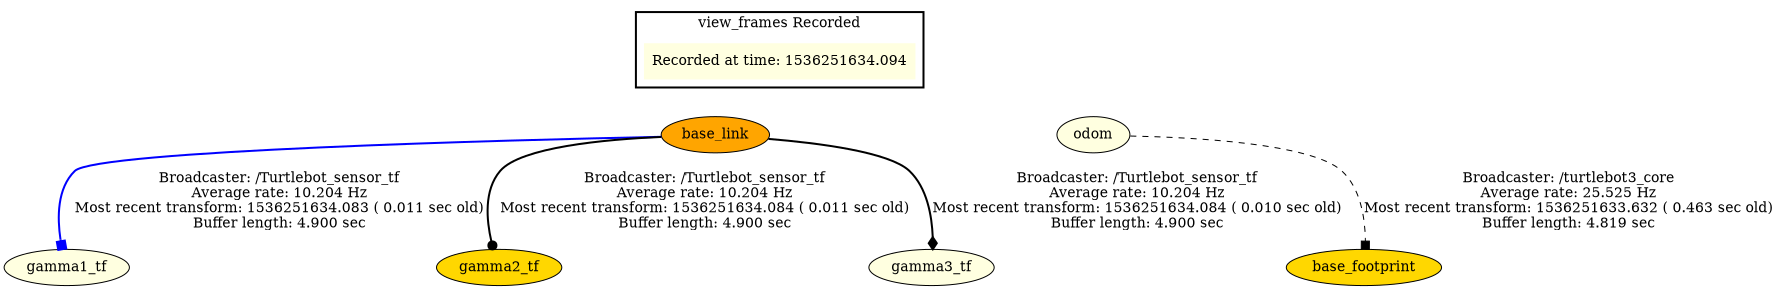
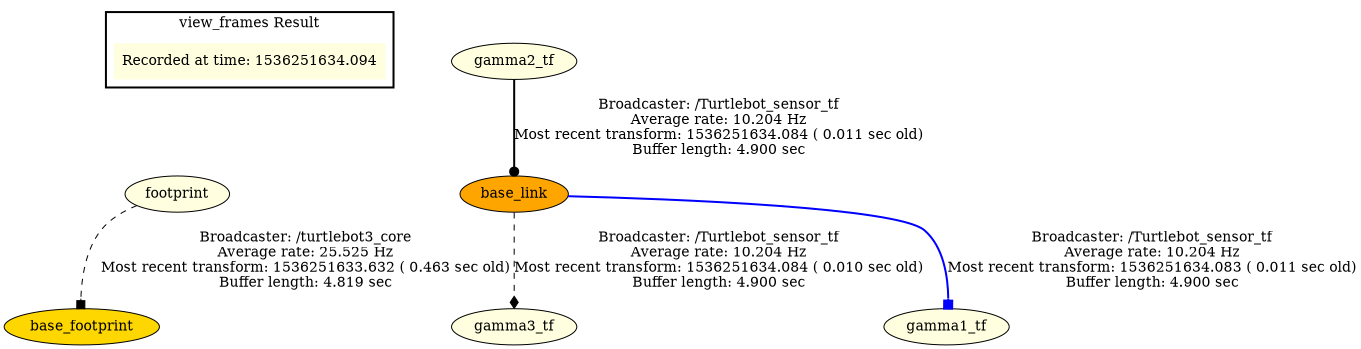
  digraph {
    node [fillcolor=lightyellow style=filled]
    edge [style=invis color=black]
    "Recorded at time: 1536251634.094" [shape=plaintext]
    base_link [fillcolor=orange]
-   odom
+   odom [label=footprint]
    gamma1_tf
-   gamma2_tf [fillcolor=gold]
+   gamma2_tf
    gamma3_tf
    base_footprint [fillcolor=gold]
    subgraph cluster_1 {
      color=black
-     label="view_frames Recorded"
+     label="view_frames Result"
      style=bold
      "Recorded at time: 1536251634.094"
    }
    "Recorded at time: 1536251634.094" -> base_link [color=""]
    "Recorded at time: 1536251634.094" -> odom [color=""]
    base_link -> gamma1_tf [arrowhead=box color=blue label="Broadcaster: /Turtlebot_sensor_tf\nAverage rate: 10.204 Hz\nMost recent transform: 1536251634.083 ( 0.011 sec old)\nBuffer length: 4.900 sec\n" style=bold]
-   base_link -> gamma2_tf [arrowhead=dot label="Broadcaster: /Turtlebot_sensor_tf\nAverage rate: 10.204 Hz\nMost recent transform: 1536251634.084 ( 0.011 sec old)\nBuffer length: 4.900 sec\n" style=bold]
-   base_link -> gamma3_tf [arrowhead=diamond label="Broadcaster: /Turtlebot_sensor_tf\nAverage rate: 10.204 Hz\nMost recent transform: 1536251634.084 ( 0.010 sec old)\nBuffer length: 4.900 sec\n" style=bold]
+   gamma2_tf -> base_link [arrowhead=dot label="Broadcaster: /Turtlebot_sensor_tf\nAverage rate: 10.204 Hz\nMost recent transform: 1536251634.084 ( 0.011 sec old)\nBuffer length: 4.900 sec\n" style=bold]
+   base_link -> gamma3_tf [arrowhead=diamond label="Broadcaster: /Turtlebot_sensor_tf\nAverage rate: 10.204 Hz\nMost recent transform: 1536251634.084 ( 0.010 sec old)\nBuffer length: 4.900 sec\n" style=dashed]
    odom -> base_footprint [arrowhead=box label="Broadcaster: /turtlebot3_core\nAverage rate: 25.525 Hz\nMost recent transform: 1536251633.632 ( 0.463 sec old)\nBuffer length: 4.819 sec\n" style=dashed]
  }
